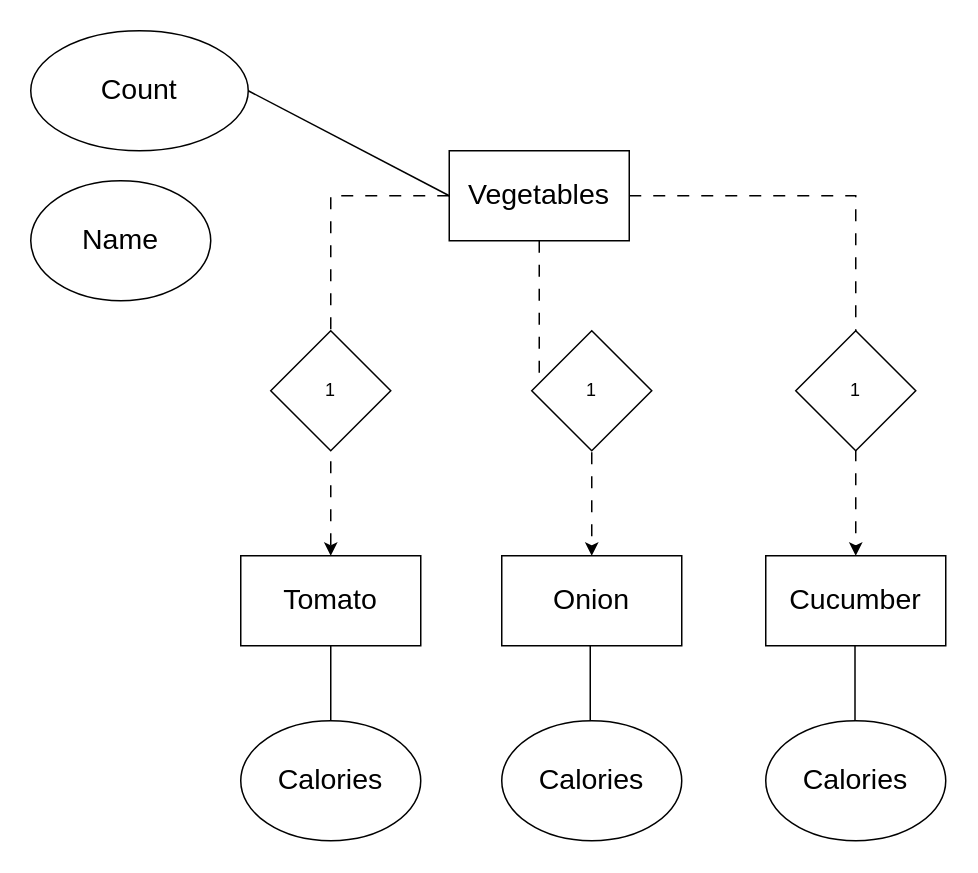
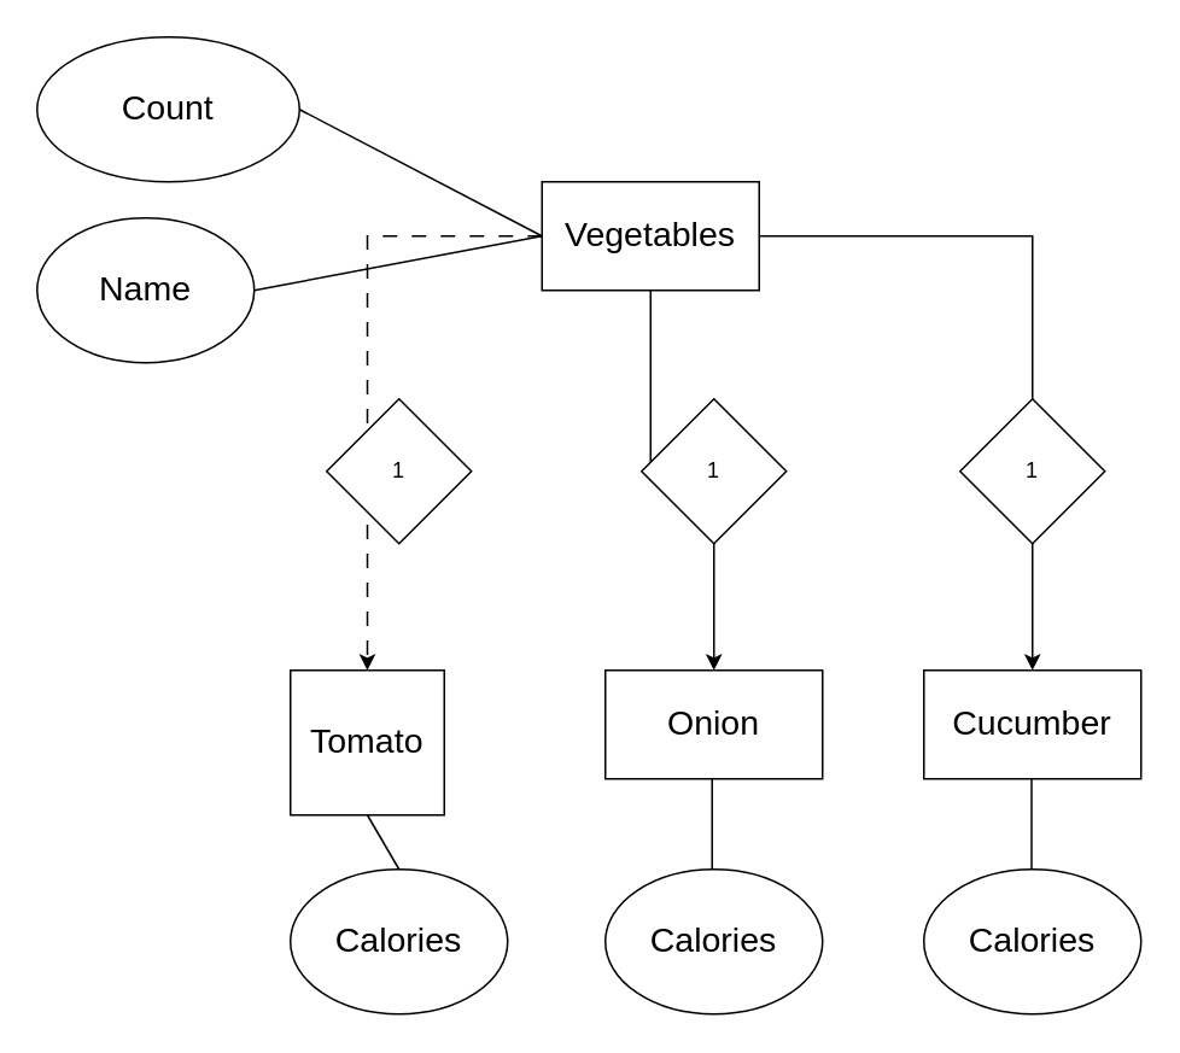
  <mxCell id="0" />
  <mxCell id="1" parent="0" />
  <mxCell id="2" style="edgeStyle=orthogonalEdgeStyle;rounded=0;orthogonalLoop=1;jettySize=auto;html=1;entryX=0.5;entryY=0;entryDx=0;entryDy=0;dashed=1;dashPattern=8 8;" edge="1" parent="1" source="5" target="6"><mxGeometry relative="1" as="geometry" /></mxCell>
- <mxCell id="3" style="edgeStyle=orthogonalEdgeStyle;rounded=0;orthogonalLoop=1;jettySize=auto;html=1;entryX=0.5;entryY=0;entryDx=0;entryDy=0;dashed=1;dashPattern=8 8;" edge="1" parent="1" source="5" target="8"><mxGeometry relative="1" as="geometry" /></mxCell>
- <mxCell id="4" style="edgeStyle=orthogonalEdgeStyle;rounded=0;orthogonalLoop=1;jettySize=auto;html=1;entryX=0.5;entryY=0;entryDx=0;entryDy=0;dashed=1;dashPattern=8 8;" edge="1" parent="1" source="5" target="7"><mxGeometry relative="1" as="geometry" /></mxCell>
+ <mxCell id="3" style="edgeStyle=orthogonalEdgeStyle;rounded=0;orthogonalLoop=1;jettySize=auto;html=1;entryX=0.5;entryY=0;entryDx=0;entryDy=0;dashed=0;dashPattern=8 8;" edge="1" parent="1" source="5" target="8"><mxGeometry relative="1" as="geometry" /></mxCell>
+ <mxCell id="4" style="edgeStyle=orthogonalEdgeStyle;rounded=0;orthogonalLoop=1;jettySize=auto;html=1;entryX=0.5;entryY=0;entryDx=0;entryDy=0;dashed=0;dashPattern=8 8;" edge="1" parent="1" source="5" target="7"><mxGeometry relative="1" as="geometry" /></mxCell>
  <mxCell id="5" value="&lt;font style=&quot;font-size: 19px;&quot;&gt;Vegetables&lt;/font&gt;" style="rounded=0;whiteSpace=wrap;html=1;" vertex="1" parent="1"><mxGeometry x="299" y="100" width="120" height="60" as="geometry" /></mxCell>
- <mxCell id="6" value="&lt;span style=&quot;font-size: 19px;&quot;&gt;Tomato&lt;/span&gt;" style="rounded=0;whiteSpace=wrap;html=1;" vertex="1" parent="1"><mxGeometry x="160" y="370" width="120" height="60" as="geometry" /></mxCell>
+ <mxCell id="6" value="&lt;span style=&quot;font-size: 19px;&quot;&gt;Tomato&lt;/span&gt;" style="rounded=0;whiteSpace=wrap;html=1;" vertex="1" parent="1"><mxGeometry x="160" y="370" width="85" height="80" as="geometry" /></mxCell>
  <mxCell id="7" value="&lt;span style=&quot;font-size: 19px;&quot;&gt;Onion&lt;/span&gt;" style="rounded=0;whiteSpace=wrap;html=1;" vertex="1" parent="1"><mxGeometry x="334" y="370" width="120" height="60" as="geometry" /></mxCell>
  <mxCell id="8" value="&lt;span style=&quot;font-size: 19px;&quot;&gt;Cucumber&lt;/span&gt;" style="rounded=0;whiteSpace=wrap;html=1;" vertex="1" parent="1"><mxGeometry x="510" y="370" width="120" height="60" as="geometry" /></mxCell>
  <mxCell id="9" value="&lt;span style=&quot;font-size: 19px;&quot;&gt;Count&lt;/span&gt;" style="ellipse;whiteSpace=wrap;html=1;" vertex="1" parent="1"><mxGeometry x="20" y="20" width="145" height="80" as="geometry" /></mxCell>
  <mxCell id="10" value="&lt;span style=&quot;font-size: 19px;&quot;&gt;Name&lt;/span&gt;" style="ellipse;whiteSpace=wrap;html=1;" vertex="1" parent="1"><mxGeometry x="20" y="120" width="120" height="80" as="geometry" /></mxCell>
  <mxCell id="11" value="1" style="rhombus;whiteSpace=wrap;html=1;" vertex="1" parent="1"><mxGeometry x="354" y="220" width="80" height="80" as="geometry" /></mxCell>
  <mxCell id="12" value="1" style="rhombus;whiteSpace=wrap;html=1;" vertex="1" parent="1"><mxGeometry x="180" y="220" width="80" height="80" as="geometry" /></mxCell>
  <mxCell id="13" value="1" style="rhombus;whiteSpace=wrap;html=1;" vertex="1" parent="1"><mxGeometry x="530" y="220" width="80" height="80" as="geometry" /></mxCell>
+ <mxCell id="14" value="" style="endArrow=none;html=1;rounded=0;entryX=0;entryY=0.5;entryDx=0;entryDy=0;exitX=1;exitY=0.5;exitDx=0;exitDy=0;" edge="1" parent="1" source="10" target="5"><mxGeometry width="50" height="50" relative="1" as="geometry"><mxPoint x="430" y="360" as="sourcePoint" /><mxPoint x="480" y="310" as="targetPoint" /></mxGeometry></mxCell>
  <mxCell id="15" value="" style="endArrow=none;html=1;rounded=0;entryX=0;entryY=0.5;entryDx=0;entryDy=0;exitX=1;exitY=0.5;exitDx=0;exitDy=0;" edge="1" parent="1" source="9" target="5"><mxGeometry width="50" height="50" relative="1" as="geometry"><mxPoint x="430" y="180" as="sourcePoint" /><mxPoint x="480" y="130" as="targetPoint" /></mxGeometry></mxCell>
  <mxCell id="16" value="&lt;span style=&quot;font-size: 19px;&quot;&gt;Calories&lt;/span&gt;" style="ellipse;whiteSpace=wrap;html=1;" vertex="1" parent="1"><mxGeometry x="160" y="480" width="120" height="80" as="geometry" /></mxCell>
  <mxCell id="17" value="&lt;span style=&quot;font-size: 19px;&quot;&gt;Calories&lt;/span&gt;" style="ellipse;whiteSpace=wrap;html=1;" vertex="1" parent="1"><mxGeometry x="334" y="480" width="120" height="80" as="geometry" /></mxCell>
  <mxCell id="18" value="&lt;span style=&quot;font-size: 19px;&quot;&gt;Calories&lt;/span&gt;" style="ellipse;whiteSpace=wrap;html=1;" vertex="1" parent="1"><mxGeometry x="510" y="480" width="120" height="80" as="geometry" /></mxCell>
  <mxCell id="19" value="" style="endArrow=none;html=1;rounded=0;entryX=0.5;entryY=1;entryDx=0;entryDy=0;exitX=0.5;exitY=0;exitDx=0;exitDy=0;" edge="1" parent="1" source="16" target="6"><mxGeometry width="50" height="50" relative="1" as="geometry"><mxPoint x="430" y="420" as="sourcePoint" /><mxPoint x="480" y="370" as="targetPoint" /></mxGeometry></mxCell>
  <mxCell id="20" value="" style="endArrow=none;html=1;rounded=0;entryX=0.5;entryY=1;entryDx=0;entryDy=0;exitX=0.5;exitY=0;exitDx=0;exitDy=0;" edge="1" parent="1"><mxGeometry width="50" height="50" relative="1" as="geometry"><mxPoint x="393" y="480" as="sourcePoint" /><mxPoint x="393" y="430" as="targetPoint" /></mxGeometry></mxCell>
  <mxCell id="21" value="" style="endArrow=none;html=1;rounded=0;entryX=0.5;entryY=1;entryDx=0;entryDy=0;exitX=0.5;exitY=0;exitDx=0;exitDy=0;" edge="1" parent="1"><mxGeometry width="50" height="50" relative="1" as="geometry"><mxPoint x="569.5" y="480" as="sourcePoint" /><mxPoint x="569.5" y="430" as="targetPoint" /></mxGeometry></mxCell>
